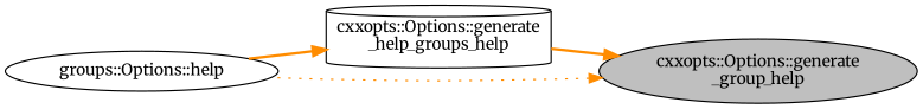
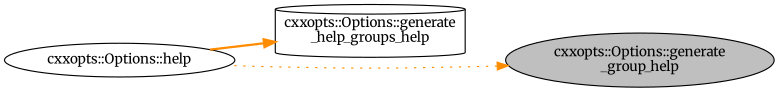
  digraph {
    fontname=Merriweather
    rankdir=RL
    node [color=black fillcolor=white fontname=Merriweather fontsize=12 shape=ellipse style=filled]
    edge [color=darkorange dir=back fontname=Merriweather fontsize=12 labelfontname=Helvetica labelfontsize=12 style=bold]
    n1 [fillcolor=grey75 fontcolor=black height=0.2 label="cxxopts::Options::generate\l_group_help" width=0.4]
    n2 [height=0.2 label="cxxopts::Options::generate\l_help_groups_help" shape=cylinder width=0.4]
-   n3 [height=0.2 label="groups::Options::help" width=0.4]
-   n1 -> n2
+   n3 [height=0.2 label="cxxopts::Options::help" width=0.4]
    n1 -> n3 [style=dotted]
    n2 -> n3
  }
